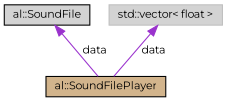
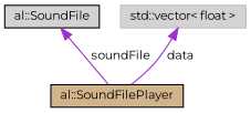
  digraph {
    fontname=Montserrat
    node [color=black fillcolor=lightgrey fontname=Montserrat fontsize=10 shape=record style=filled]
    edge [color=darkorchid3 dir=back fontname=Montserrat fontsize=10 labelfontname="FreeSans.ttf" labelfontsize=10 style=solid]
    n1 [fillcolor=tan fontcolor=black height=0.2 label="al::SoundFilePlayer" width=0.4]
    n2 [height=0.2 label="al::SoundFile" width=0.4]
    n3 [color=grey75 height=0.2 label="std::vector\< float \>" width=0.4]
-   n2 -> n1 [label=" data"]
+   n2 -> n1 [label=" soundFile"]
    n3 -> n1 [label=" data"]
  }
